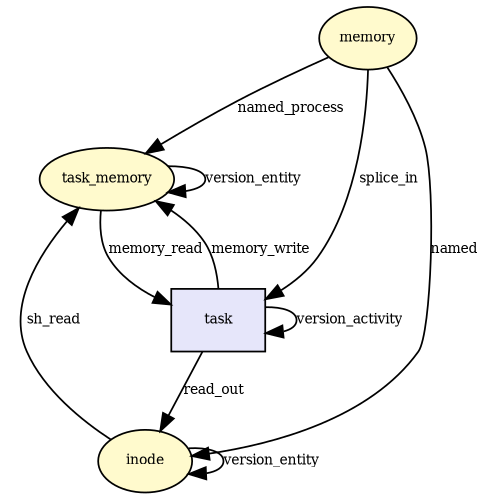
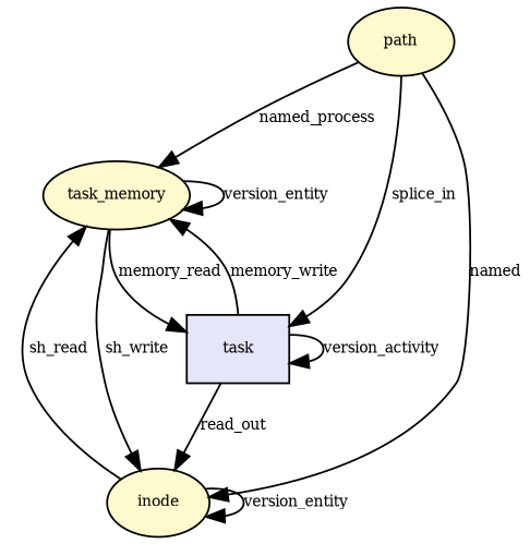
  digraph {
    node [fillcolor="#fffacd" fontsize=8 shape=ellipse style=filled]
    edge [fontsize=8]
-   n1 [label=memory]
+   n1 [label=path]
    n2 [label=task_memory]
    n3 [label=inode]
    n4 [fillcolor="#e6e6fa" label=task shape=rectangle]
    n1 -> n2 [label=named_process]
    n1 -> n3 [label=named]
    n1 -> n4 [label=splice_in]
    n2 -> n2 [label=version_entity]
+   n2 -> n3 [label=sh_write]
    n2 -> n4 [label=memory_read]
    n3 -> n2 [label=sh_read]
    n3 -> n3 [label=version_entity]
    n4 -> n2 [label=memory_write]
    n4 -> n3 [label=read_out]
    n4 -> n4 [label=version_activity]
  }
